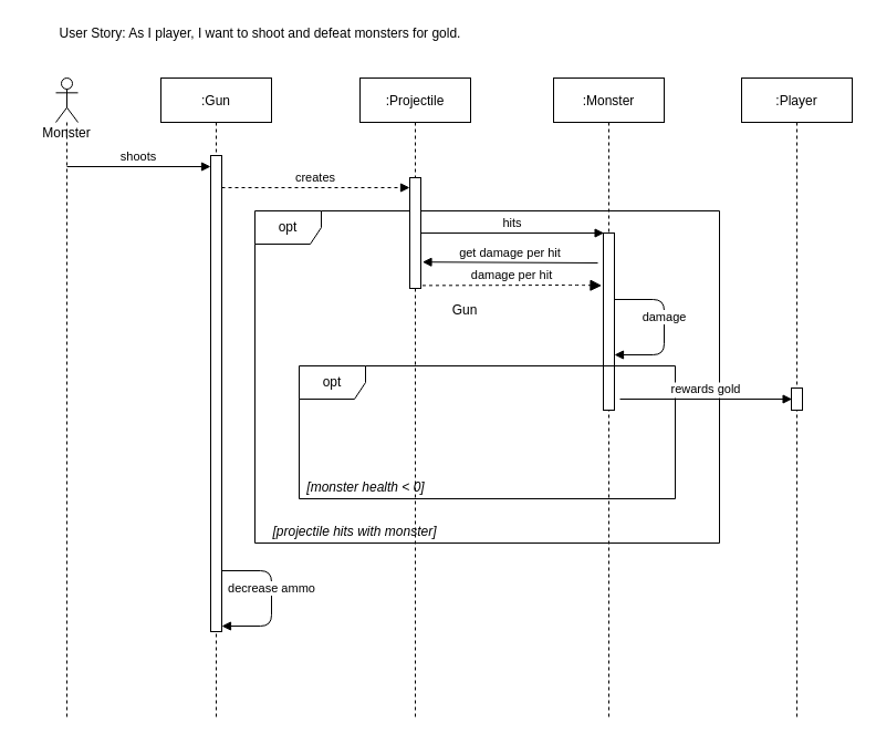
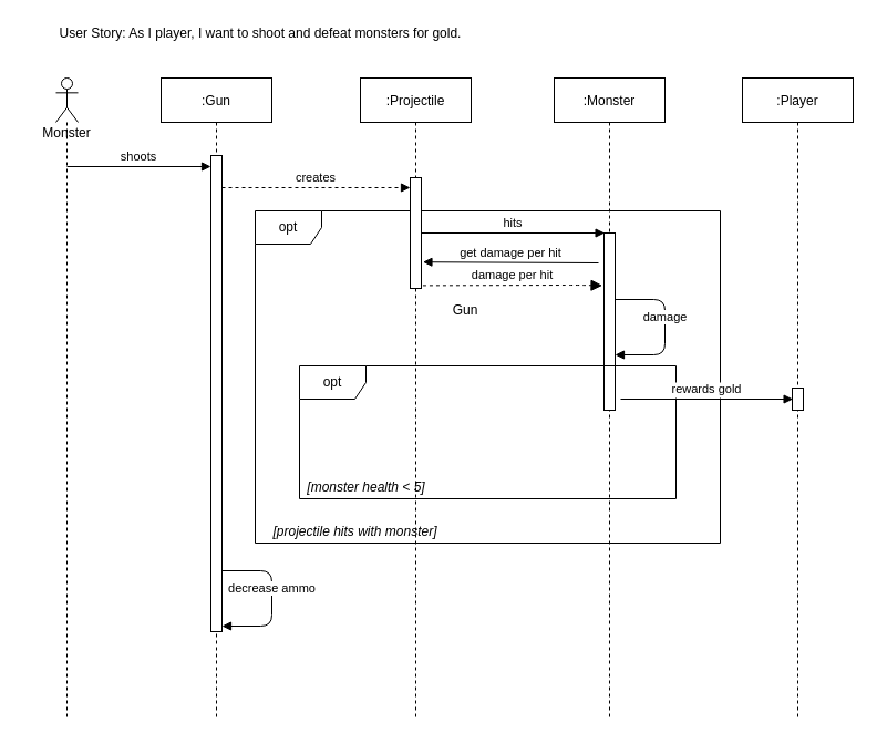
  <mxCell id="0" />
  <mxCell id="1" parent="0" />
  <mxCell id="2" value="opt" style="shape=umlFrame;whiteSpace=wrap;html=1;" parent="1" vertex="1"><mxGeometry x="230" y="190" width="420" height="300" as="geometry" /></mxCell>
  <mxCell id="3" value=":Gun" style="shape=umlLifeline;perimeter=lifelinePerimeter;container=1;collapsible=0;recursiveResize=0;rounded=0;shadow=0;strokeWidth=1;" parent="1" vertex="1"><mxGeometry x="145" y="70" width="100" height="580" as="geometry" /></mxCell>
  <mxCell id="4" value="" style="points=[];perimeter=orthogonalPerimeter;rounded=0;shadow=0;strokeWidth=1;" parent="3" vertex="1"><mxGeometry x="45" y="70" width="10" height="430" as="geometry" /></mxCell>
  <mxCell id="5" value=":Projectile" style="shape=umlLifeline;perimeter=lifelinePerimeter;container=1;collapsible=0;recursiveResize=0;rounded=0;shadow=0;strokeWidth=1;" parent="1" vertex="1"><mxGeometry x="325" y="70" width="100" height="580" as="geometry" /></mxCell>
  <mxCell id="6" value="" style="points=[];perimeter=orthogonalPerimeter;rounded=0;shadow=0;strokeWidth=1;" parent="5" vertex="1"><mxGeometry x="45" y="90" width="10" height="100" as="geometry" /></mxCell>
  <mxCell id="7" value="creates" style="verticalAlign=bottom;endArrow=block;entryX=0;entryY=0;shadow=0;strokeWidth=1;dashed=1;endFill=1;" parent="1" edge="1"><mxGeometry relative="1" as="geometry"><mxPoint x="200" y="169" as="sourcePoint" /><mxPoint x="370" y="169" as="targetPoint" /></mxGeometry></mxCell>
  <mxCell id="8" value="Monster" style="shape=umlLifeline;participant=umlActor;perimeter=lifelinePerimeter;whiteSpace=wrap;html=1;container=1;collapsible=0;recursiveResize=0;verticalAlign=top;spacingTop=36;outlineConnect=0;" parent="1" vertex="1"><mxGeometry x="50" y="70" width="20" height="580" as="geometry" /></mxCell>
  <mxCell id="9" value="shoots" style="verticalAlign=bottom;endArrow=block;entryX=0;entryY=0;shadow=0;strokeWidth=1;" parent="1" edge="1"><mxGeometry relative="1" as="geometry"><mxPoint x="60" y="150" as="sourcePoint" /><mxPoint x="190" y="150" as="targetPoint" /></mxGeometry></mxCell>
  <mxCell id="10" value=":Monster" style="shape=umlLifeline;perimeter=lifelinePerimeter;container=1;collapsible=0;recursiveResize=0;rounded=0;shadow=0;strokeWidth=1;" parent="1" vertex="1"><mxGeometry x="500" y="70" width="100" height="580" as="geometry" /></mxCell>
  <mxCell id="11" value="" style="points=[];perimeter=orthogonalPerimeter;rounded=0;shadow=0;strokeWidth=1;" parent="10" vertex="1"><mxGeometry x="45" y="140" width="10" height="160" as="geometry" /></mxCell>
  <mxCell id="12" value="&lt;i&gt;[projectile hits with monster]&lt;/i&gt;" style="text;html=1;align=center;verticalAlign=middle;resizable=0;points=[];autosize=1;" parent="1" vertex="1"><mxGeometry x="230" y="470" width="180" height="20" as="geometry" /></mxCell>
  <mxCell id="13" value="hits" style="verticalAlign=bottom;endArrow=block;shadow=0;strokeWidth=1;entryX=0.059;entryY=0.2;entryDx=0;entryDy=0;entryPerimeter=0;" parent="1" edge="1"><mxGeometry relative="1" as="geometry"><mxPoint x="380" y="210" as="sourcePoint" /><mxPoint x="545.59" y="210" as="targetPoint" /></mxGeometry></mxCell>
  <mxCell id="14" value="get damage per hit" style="verticalAlign=bottom;endArrow=block;shadow=0;strokeWidth=1;entryX=1.145;entryY=0.264;entryDx=0;entryDy=0;entryPerimeter=0;" parent="1" edge="1"><mxGeometry relative="1" as="geometry"><mxPoint x="540" y="237" as="sourcePoint" /><mxPoint x="381.45" y="236.2" as="targetPoint" /></mxGeometry></mxCell>
  <mxCell id="15" value="damage per hit" style="html=1;verticalAlign=bottom;endArrow=block;dashed=1;endSize=8;exitX=1.145;exitY=0.358;exitDx=0;exitDy=0;exitPerimeter=0;entryX=-0.148;entryY=0.358;entryDx=0;entryDy=0;entryPerimeter=0;endFill=1;" parent="1" edge="1"><mxGeometry relative="1" as="geometry"><mxPoint x="381.45" y="257.4" as="sourcePoint" /><mxPoint x="543.52" y="257.4" as="targetPoint" /><Array as="points"><mxPoint x="520" y="257" /></Array></mxGeometry></mxCell>
  <mxCell id="16" value="damage" style="html=1;verticalAlign=bottom;endArrow=block;" parent="1" edge="1"><mxGeometry width="80" relative="1" as="geometry"><mxPoint x="555" y="270" as="sourcePoint" /><mxPoint x="555" y="320" as="targetPoint" /><Array as="points"><mxPoint x="600" y="270" /><mxPoint x="600" y="320" /></Array></mxGeometry></mxCell>
  <mxCell id="17" value="opt" style="shape=umlFrame;whiteSpace=wrap;html=1;" parent="1" vertex="1"><mxGeometry x="270" y="330" width="340" height="120" as="geometry" /></mxCell>
- <mxCell id="18" value="&lt;i&gt;[monster health &amp;lt; 0]&lt;/i&gt;" style="text;html=1;align=center;verticalAlign=middle;resizable=0;points=[];autosize=1;" parent="1" vertex="1"><mxGeometry x="270" y="430" width="120" height="20" as="geometry" /></mxCell>
+ <mxCell id="18" value="&lt;i&gt;[monster health &amp;lt; 5]&lt;/i&gt;" style="text;html=1;align=center;verticalAlign=middle;resizable=0;points=[];autosize=1;" parent="1" vertex="1"><mxGeometry x="270" y="430" width="120" height="20" as="geometry" /></mxCell>
  <mxCell id="19" value="decrease ammo" style="html=1;verticalAlign=bottom;endArrow=block;" parent="1" edge="1"><mxGeometry width="80" relative="1" as="geometry"><mxPoint x="200" y="515" as="sourcePoint" /><mxPoint x="200" y="565" as="targetPoint" /><Array as="points"><mxPoint x="245" y="515" /><mxPoint x="245" y="565" /></Array></mxGeometry></mxCell>
  <mxCell id="20" value=":Player" style="shape=umlLifeline;perimeter=lifelinePerimeter;container=1;collapsible=0;recursiveResize=0;rounded=0;shadow=0;strokeWidth=1;" parent="1" vertex="1"><mxGeometry x="670" y="70" width="100" height="580" as="geometry" /></mxCell>
  <mxCell id="21" value="" style="points=[];perimeter=orthogonalPerimeter;rounded=0;shadow=0;strokeWidth=1;" parent="20" vertex="1"><mxGeometry x="45" y="280" width="10" height="20" as="geometry" /></mxCell>
  <mxCell id="22" value="rewards gold" style="verticalAlign=bottom;endArrow=block;shadow=0;strokeWidth=1;entryX=0.059;entryY=0.2;entryDx=0;entryDy=0;entryPerimeter=0;" parent="1" edge="1"><mxGeometry relative="1" as="geometry"><mxPoint x="560" y="360" as="sourcePoint" /><mxPoint x="715.59" y="360" as="targetPoint" /></mxGeometry></mxCell>
  <mxCell id="23" value="Gun" style="text;html=1;strokeColor=none;fillColor=none;align=center;verticalAlign=middle;whiteSpace=wrap;rounded=0;" vertex="1" parent="1"><mxGeometry x="400" y="270" width="40" height="20" as="geometry" /></mxCell>
  <mxCell id="24" value="User Story: As I player, I want to shoot and defeat monsters for gold." style="text;html=1;strokeColor=none;fillColor=none;align=center;verticalAlign=middle;whiteSpace=wrap;rounded=0;" vertex="1" parent="1"><mxGeometry x="20" y="20" width="430" height="20" as="geometry" /></mxCell>
